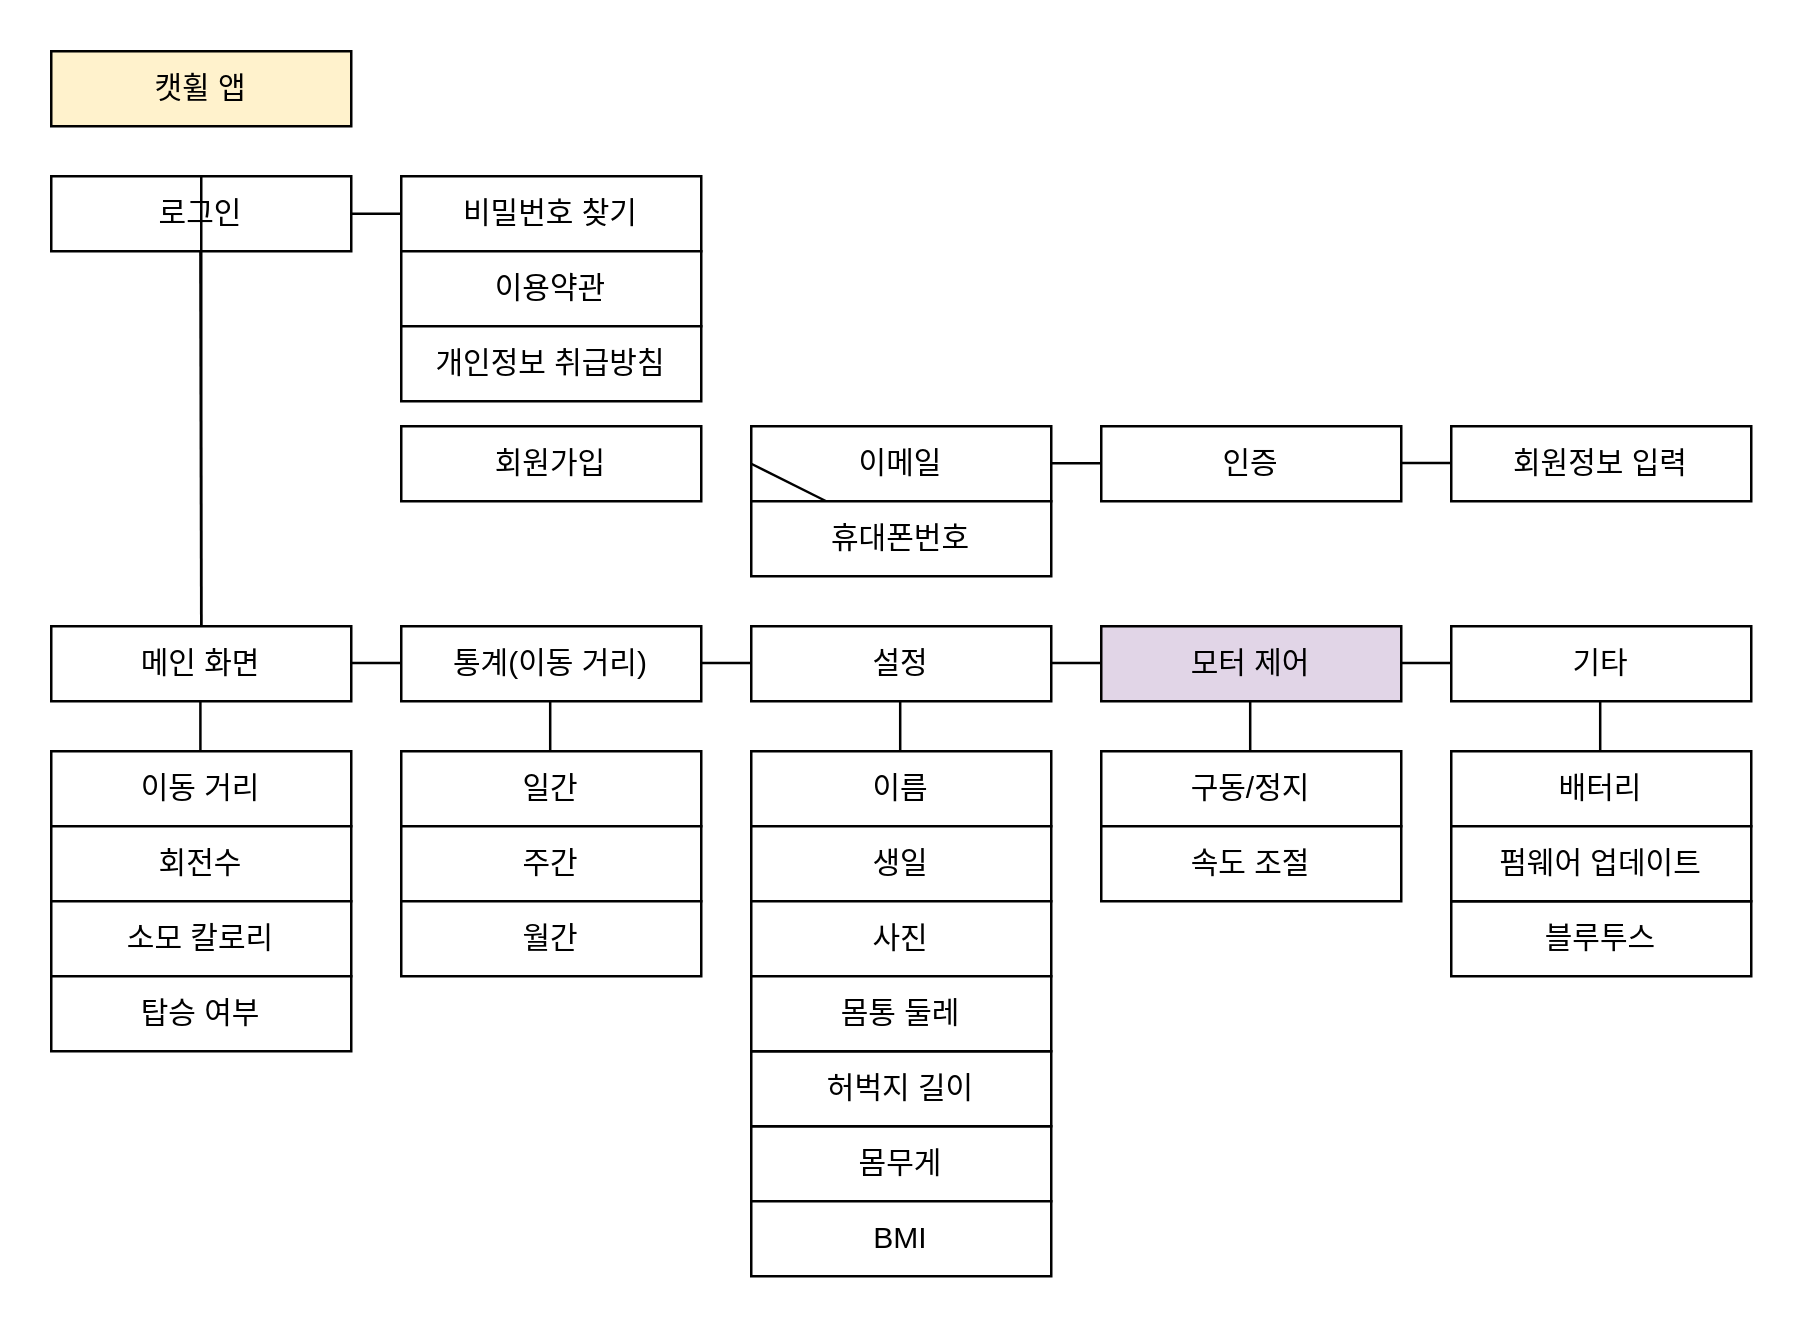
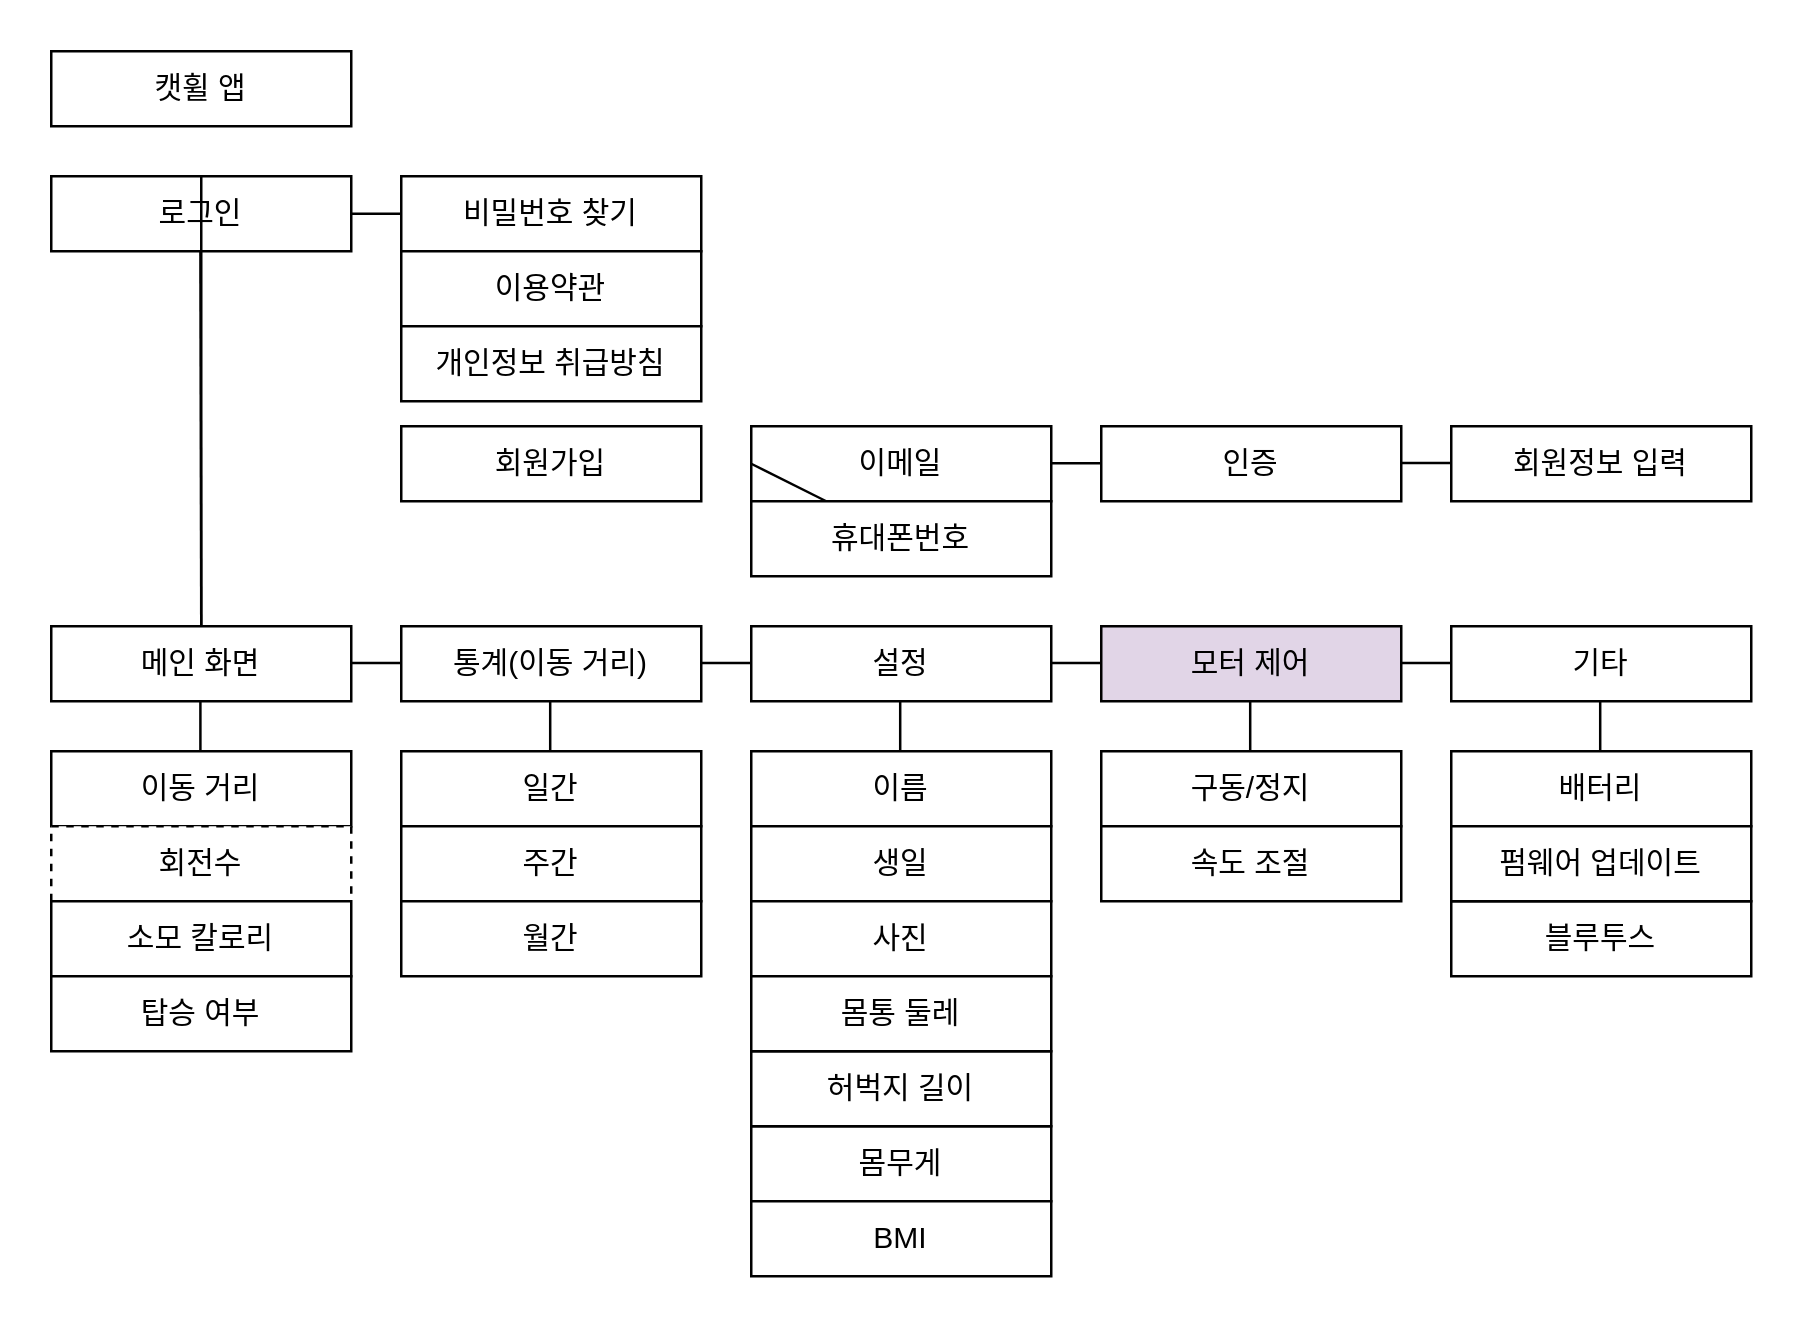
  <mxCell id="0" />
  <mxCell id="1" parent="0" />
- <mxCell id="2" value="캣휠 앱" style="rounded=0;whiteSpace=wrap;html=1;fillColor=#fff2cc;" parent="1" vertex="1"><mxGeometry x="20" y="20" width="120" height="30" as="geometry" /></mxCell>
+ <mxCell id="2" value="캣휠 앱" style="rounded=0;whiteSpace=wrap;html=1;" parent="1" vertex="1"><mxGeometry x="20" y="20" width="120" height="30" as="geometry" /></mxCell>
  <mxCell id="3" value="로그인" style="rounded=0;whiteSpace=wrap;html=1;" parent="1" vertex="1"><mxGeometry x="20" y="70" width="120" height="30" as="geometry" /></mxCell>
  <mxCell id="4" value="" style="endArrow=none;html=1;rounded=0;exitX=0.5;exitY=0;exitDx=0;exitDy=0;" parent="1" source="3" target="5" edge="1"><mxGeometry width="50" height="50" relative="1" as="geometry"><mxPoint x="320" y="390" as="sourcePoint" /><mxPoint x="370" y="340" as="targetPoint" /></mxGeometry></mxCell>
  <mxCell id="5" value="메인 화면" style="rounded=0;whiteSpace=wrap;html=1;" parent="1" vertex="1"><mxGeometry x="20" y="250" width="120" height="30" as="geometry" /></mxCell>
  <mxCell id="6" value="비밀번호 찾기" style="rounded=0;whiteSpace=wrap;html=1;" parent="1" vertex="1"><mxGeometry x="160" y="70" width="120" height="30" as="geometry" /></mxCell>
  <mxCell id="7" value="" style="endArrow=none;html=1;rounded=0;entryX=1;entryY=0.5;entryDx=0;entryDy=0;" parent="1" target="3" edge="1"><mxGeometry width="50" height="50" relative="1" as="geometry"><mxPoint x="160" y="85" as="sourcePoint" /><mxPoint x="210" y="180" as="targetPoint" /></mxGeometry></mxCell>
  <mxCell id="8" value="이용약관" style="rounded=0;whiteSpace=wrap;html=1;" parent="1" vertex="1"><mxGeometry x="160" y="100" width="120" height="30" as="geometry" /></mxCell>
  <mxCell id="9" value="개인정보 취급방침" style="rounded=0;whiteSpace=wrap;html=1;" parent="1" vertex="1"><mxGeometry x="160" y="130" width="120" height="30" as="geometry" /></mxCell>
  <mxCell id="10" value="회원가입" style="rounded=0;whiteSpace=wrap;html=1;" parent="1" vertex="1"><mxGeometry x="160" y="170" width="120" height="30" as="geometry" /></mxCell>
  <mxCell id="11" value="이메일" style="rounded=0;whiteSpace=wrap;html=1;" parent="1" vertex="1"><mxGeometry x="300" y="170" width="120" height="30" as="geometry" /></mxCell>
  <mxCell id="12" value="" style="endArrow=none;html=1;rounded=0;exitX=0;exitY=0.5;exitDx=0;exitDy=0;" parent="1" source="11" target="13" edge="1"><mxGeometry width="50" height="50" relative="1" as="geometry"><mxPoint x="300" y="184.8" as="sourcePoint" /><mxPoint x="280" y="184.8" as="targetPoint" /></mxGeometry></mxCell>
  <mxCell id="13" value="휴대폰번호" style="rounded=0;whiteSpace=wrap;html=1;" parent="1" vertex="1"><mxGeometry x="300" y="200" width="120" height="30" as="geometry" /></mxCell>
  <mxCell id="14" value="인증" style="rounded=0;whiteSpace=wrap;html=1;" parent="1" vertex="1"><mxGeometry x="440" y="170" width="120" height="30" as="geometry" /></mxCell>
  <mxCell id="15" value="" style="endArrow=none;html=1;rounded=0;entryX=1;entryY=0.5;entryDx=0;entryDy=0;exitX=0;exitY=0.5;exitDx=0;exitDy=0;" parent="1" edge="1"><mxGeometry width="50" height="50" relative="1" as="geometry"><mxPoint x="440" y="184.83" as="sourcePoint" /><mxPoint x="420" y="184.83" as="targetPoint" /></mxGeometry></mxCell>
  <mxCell id="16" value="" style="endArrow=none;html=1;rounded=0;entryX=1;entryY=0.5;entryDx=0;entryDy=0;exitX=0;exitY=0.5;exitDx=0;exitDy=0;" parent="1" edge="1"><mxGeometry width="50" height="50" relative="1" as="geometry"><mxPoint x="580" y="184.71" as="sourcePoint" /><mxPoint x="560" y="184.71" as="targetPoint" /></mxGeometry></mxCell>
  <mxCell id="17" value="회원정보 입력" style="rounded=0;whiteSpace=wrap;html=1;" parent="1" vertex="1"><mxGeometry x="580" y="170" width="120" height="30" as="geometry" /></mxCell>
  <mxCell id="18" value="" style="endArrow=none;html=1;rounded=0;entryX=0.5;entryY=1;entryDx=0;entryDy=0;exitX=0.5;exitY=0;exitDx=0;exitDy=0;" parent="1" source="5" edge="1"><mxGeometry width="50" height="50" relative="1" as="geometry"><mxPoint x="79.66" y="120" as="sourcePoint" /><mxPoint x="79.66" y="100" as="targetPoint" /></mxGeometry></mxCell>
  <mxCell id="19" value="" style="endArrow=none;html=1;rounded=0;entryX=0.5;entryY=1;entryDx=0;entryDy=0;exitX=0.5;exitY=0;exitDx=0;exitDy=0;" parent="1" edge="1"><mxGeometry width="50" height="50" relative="1" as="geometry"><mxPoint x="79.66" y="300" as="sourcePoint" /><mxPoint x="79.66" y="280" as="targetPoint" /></mxGeometry></mxCell>
  <mxCell id="20" value="이동 거리" style="rounded=0;whiteSpace=wrap;html=1;" parent="1" vertex="1"><mxGeometry x="20" y="300" width="120" height="30" as="geometry" /></mxCell>
- <mxCell id="21" value="회전수" style="rounded=0;whiteSpace=wrap;html=1;" parent="1" vertex="1"><mxGeometry x="20" y="330" width="120" height="30" as="geometry" /></mxCell>
+ <mxCell id="21" value="회전수" style="rounded=0;whiteSpace=wrap;html=1;dashed=1;" parent="1" vertex="1"><mxGeometry x="20" y="330" width="120" height="30" as="geometry" /></mxCell>
  <mxCell id="22" value="소모 칼로리" style="rounded=0;whiteSpace=wrap;html=1;" parent="1" vertex="1"><mxGeometry x="20" y="360" width="120" height="30" as="geometry" /></mxCell>
  <mxCell id="23" value="통계(이동 거리)" style="rounded=0;whiteSpace=wrap;html=1;" parent="1" vertex="1"><mxGeometry x="160" y="250" width="120" height="30" as="geometry" /></mxCell>
  <mxCell id="24" value="" style="endArrow=none;html=1;rounded=0;entryX=1;entryY=0.5;entryDx=0;entryDy=0;exitX=0;exitY=0.5;exitDx=0;exitDy=0;" parent="1" edge="1"><mxGeometry width="50" height="50" relative="1" as="geometry"><mxPoint x="160" y="264.66" as="sourcePoint" /><mxPoint x="140" y="264.66" as="targetPoint" /></mxGeometry></mxCell>
  <mxCell id="25" value="" style="endArrow=none;html=1;rounded=0;entryX=1;entryY=0.5;entryDx=0;entryDy=0;exitX=0;exitY=0.5;exitDx=0;exitDy=0;" parent="1" edge="1"><mxGeometry width="50" height="50" relative="1" as="geometry"><mxPoint x="300" y="264.66" as="sourcePoint" /><mxPoint x="280" y="264.66" as="targetPoint" /></mxGeometry></mxCell>
  <mxCell id="26" value="설정" style="rounded=0;whiteSpace=wrap;html=1;" parent="1" vertex="1"><mxGeometry x="300" y="250" width="120" height="30" as="geometry" /></mxCell>
  <mxCell id="27" value="" style="endArrow=none;html=1;rounded=0;entryX=1;entryY=0.5;entryDx=0;entryDy=0;exitX=0;exitY=0.5;exitDx=0;exitDy=0;" parent="1" edge="1"><mxGeometry width="50" height="50" relative="1" as="geometry"><mxPoint x="440" y="264.66" as="sourcePoint" /><mxPoint x="420" y="264.66" as="targetPoint" /></mxGeometry></mxCell>
  <mxCell id="28" value="모터 제어" style="rounded=0;whiteSpace=wrap;html=1;fillColor=#e1d5e7;" parent="1" vertex="1"><mxGeometry x="440" y="250" width="120" height="30" as="geometry" /></mxCell>
  <mxCell id="29" value="" style="endArrow=none;html=1;rounded=0;entryX=1;entryY=0.5;entryDx=0;entryDy=0;exitX=0;exitY=0.5;exitDx=0;exitDy=0;" parent="1" edge="1"><mxGeometry width="50" height="50" relative="1" as="geometry"><mxPoint x="580" y="264.66" as="sourcePoint" /><mxPoint x="560" y="264.66" as="targetPoint" /></mxGeometry></mxCell>
  <mxCell id="30" value="기타" style="rounded=0;whiteSpace=wrap;html=1;" parent="1" vertex="1"><mxGeometry x="580" y="250" width="120" height="30" as="geometry" /></mxCell>
  <mxCell id="31" value="탑승 여부" style="rounded=0;whiteSpace=wrap;html=1;" parent="1" vertex="1"><mxGeometry x="20" y="390" width="120" height="30" as="geometry" /></mxCell>
  <mxCell id="32" value="일간" style="rounded=0;whiteSpace=wrap;html=1;" parent="1" vertex="1"><mxGeometry x="160" y="300" width="120" height="30" as="geometry" /></mxCell>
  <mxCell id="33" value="주간" style="rounded=0;whiteSpace=wrap;html=1;" parent="1" vertex="1"><mxGeometry x="160" y="330" width="120" height="30" as="geometry" /></mxCell>
  <mxCell id="34" value="월간" style="rounded=0;whiteSpace=wrap;html=1;" parent="1" vertex="1"><mxGeometry x="160" y="360" width="120" height="30" as="geometry" /></mxCell>
  <mxCell id="35" value="" style="endArrow=none;html=1;rounded=0;entryX=0.5;entryY=1;entryDx=0;entryDy=0;exitX=0.5;exitY=0;exitDx=0;exitDy=0;" parent="1" edge="1"><mxGeometry width="50" height="50" relative="1" as="geometry"><mxPoint x="219.58" y="300" as="sourcePoint" /><mxPoint x="219.58" y="280" as="targetPoint" /></mxGeometry></mxCell>
  <mxCell id="36" value="이름" style="rounded=0;whiteSpace=wrap;html=1;" parent="1" vertex="1"><mxGeometry x="300" y="300" width="120" height="30" as="geometry" /></mxCell>
  <mxCell id="37" value="생일" style="rounded=0;whiteSpace=wrap;html=1;" parent="1" vertex="1"><mxGeometry x="300" y="330" width="120" height="30" as="geometry" /></mxCell>
  <mxCell id="38" value="사진" style="rounded=0;whiteSpace=wrap;html=1;" parent="1" vertex="1"><mxGeometry x="300" y="360" width="120" height="30" as="geometry" /></mxCell>
  <mxCell id="39" value="몸무게" style="rounded=0;whiteSpace=wrap;html=1;" parent="1" vertex="1"><mxGeometry x="300" y="450" width="120" height="30" as="geometry" /></mxCell>
  <mxCell id="40" value="허벅지 길이" style="rounded=0;whiteSpace=wrap;html=1;" parent="1" vertex="1"><mxGeometry x="300" y="420" width="120" height="30" as="geometry" /></mxCell>
  <mxCell id="41" value="몸통 둘레" style="rounded=0;whiteSpace=wrap;html=1;" parent="1" vertex="1"><mxGeometry x="300" y="390" width="120" height="30" as="geometry" /></mxCell>
  <mxCell id="42" value="BMI" style="rounded=0;whiteSpace=wrap;html=1;" parent="1" vertex="1"><mxGeometry x="300" y="480" width="120" height="30" as="geometry" /></mxCell>
  <mxCell id="43" value="구동/정지" style="rounded=0;whiteSpace=wrap;html=1;" parent="1" vertex="1"><mxGeometry x="440" y="300" width="120" height="30" as="geometry" /></mxCell>
  <mxCell id="44" value="속도 조절" style="rounded=0;whiteSpace=wrap;html=1;" parent="1" vertex="1"><mxGeometry x="440" y="330" width="120" height="30" as="geometry" /></mxCell>
  <mxCell id="45" value="블루투스" style="rounded=0;whiteSpace=wrap;html=1;" parent="1" vertex="1"><mxGeometry x="580" y="360" width="120" height="30" as="geometry" /></mxCell>
  <mxCell id="46" value="배터리" style="rounded=0;whiteSpace=wrap;html=1;" parent="1" vertex="1"><mxGeometry x="580" y="300" width="120" height="30" as="geometry" /></mxCell>
  <mxCell id="47" value="펌웨어 업데이트" style="rounded=0;whiteSpace=wrap;html=1;" parent="1" vertex="1"><mxGeometry x="580" y="330" width="120" height="30" as="geometry" /></mxCell>
  <mxCell id="48" value="" style="endArrow=none;html=1;rounded=0;entryX=0.5;entryY=1;entryDx=0;entryDy=0;exitX=0.5;exitY=0;exitDx=0;exitDy=0;" parent="1" edge="1"><mxGeometry width="50" height="50" relative="1" as="geometry"><mxPoint x="359.58" y="300" as="sourcePoint" /><mxPoint x="359.58" y="280" as="targetPoint" /></mxGeometry></mxCell>
  <mxCell id="49" value="" style="endArrow=none;html=1;rounded=0;entryX=0.5;entryY=1;entryDx=0;entryDy=0;exitX=0.5;exitY=0;exitDx=0;exitDy=0;" parent="1" edge="1"><mxGeometry width="50" height="50" relative="1" as="geometry"><mxPoint x="499.58" y="300" as="sourcePoint" /><mxPoint x="499.58" y="280" as="targetPoint" /></mxGeometry></mxCell>
  <mxCell id="50" value="" style="endArrow=none;html=1;rounded=0;entryX=0.5;entryY=1;entryDx=0;entryDy=0;exitX=0.5;exitY=0;exitDx=0;exitDy=0;" parent="1" edge="1"><mxGeometry width="50" height="50" relative="1" as="geometry"><mxPoint x="639.58" y="300" as="sourcePoint" /><mxPoint x="639.58" y="280" as="targetPoint" /></mxGeometry></mxCell>
